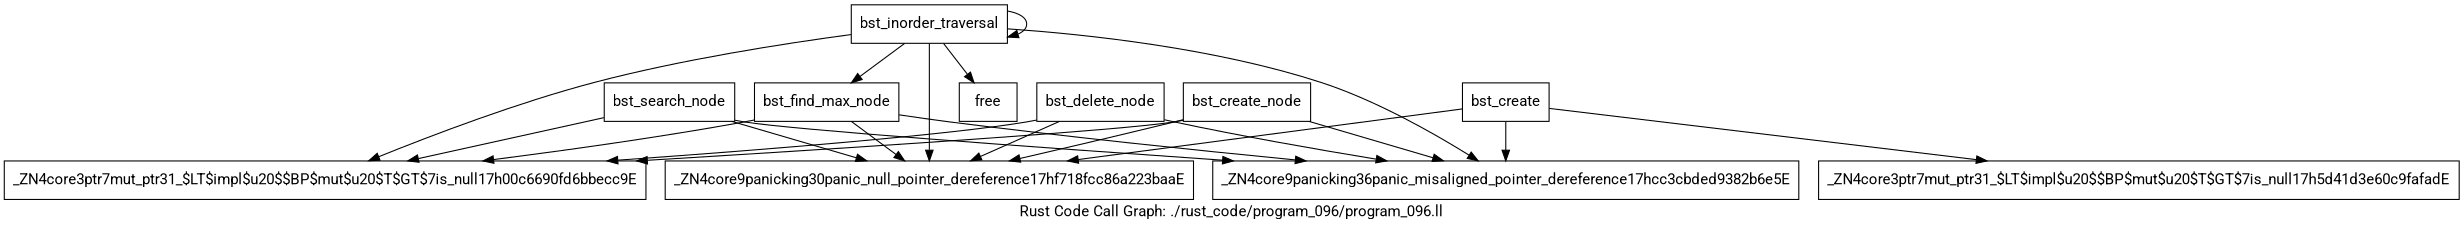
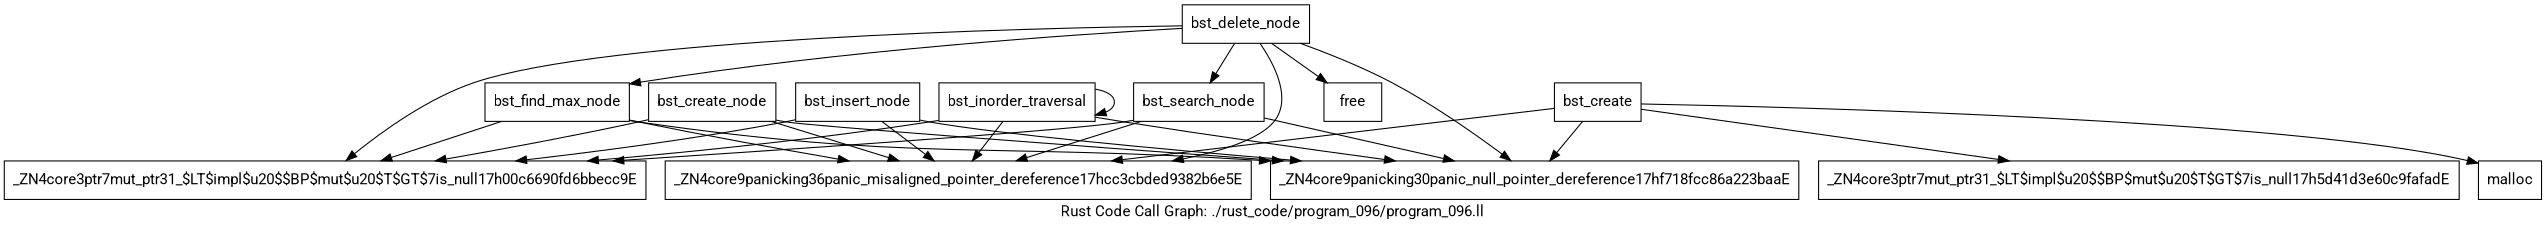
  digraph {
    fontname=Roboto
    label="Rust Code Call Graph: ./rust_code/program_096/program_096.ll"
    node [fontname=Roboto shape=record]
    edge [fontname=Roboto]
    n1 [label="{_ZN4core3ptr7mut_ptr31_$LT$impl$u20$$BP$mut$u20$T$GT$7is_null17h00c6690fd6bbecc9E}"]
    n2 [label="{_ZN4core3ptr7mut_ptr31_$LT$impl$u20$$BP$mut$u20$T$GT$7is_null17h5d41d3e60c9fafadE}"]
    n3 [label="{bst_create}"]
+   n4 [label="{malloc}"]
    n5 [label="{_ZN4core9panicking36panic_misaligned_pointer_dereference17hcc3cbded9382b6e5E}"]
    n6 [label="{_ZN4core9panicking30panic_null_pointer_dereference17hf718fcc86a223baaE}"]
    n7 [label="{bst_create_node}"]
    n8 [label="{bst_search_node}"]
    n9 [label="{bst_find_max_node}"]
+   n10 [label="{bst_insert_node}"]
    n11 [label="{bst_inorder_traversal}"]
    n12 [label="{bst_delete_node}"]
    n13 [label="{free}"]
    n3 -> n2
+   n3 -> n4
    n3 -> n5
    n3 -> n6
    n7 -> n1
    n7 -> n5
    n7 -> n6
    n8 -> n1
    n8 -> n5
    n8 -> n6
    n9 -> n1
    n9 -> n5
    n9 -> n6
+   n10 -> n1
+   n10 -> n5
+   n10 -> n6
    n11 -> n1
    n11 -> n5
    n11 -> n6
    n11 -> n11
    n12 -> n1
    n12 -> n5
    n12 -> n6
-   n11 -> n9
-   n11 -> n13
+   n12 -> n8
+   n12 -> n9
+   n12 -> n13
  }
